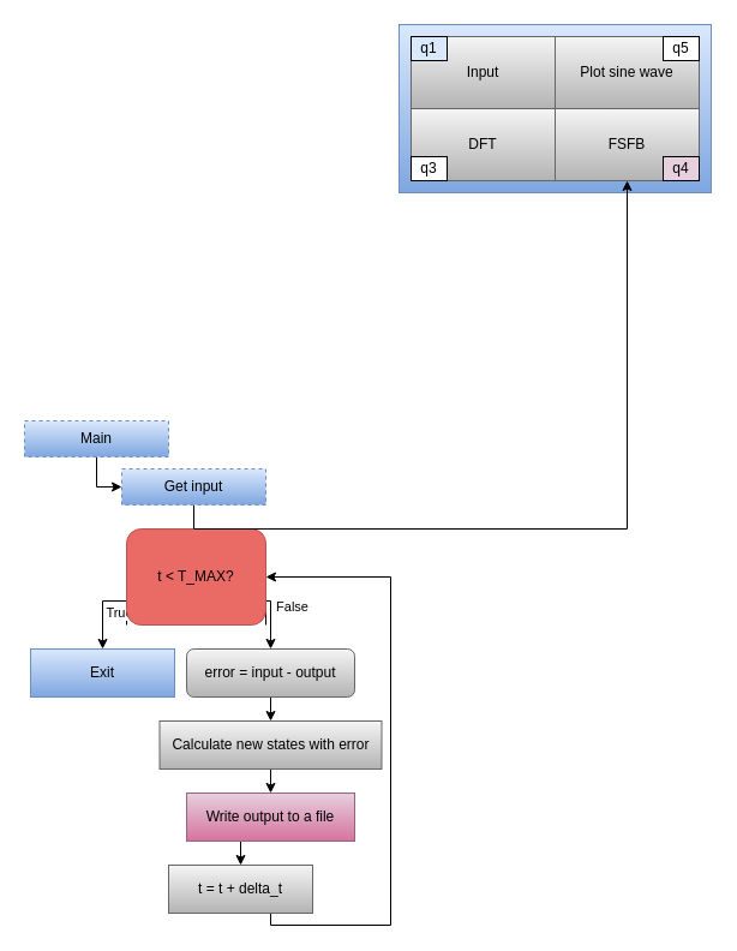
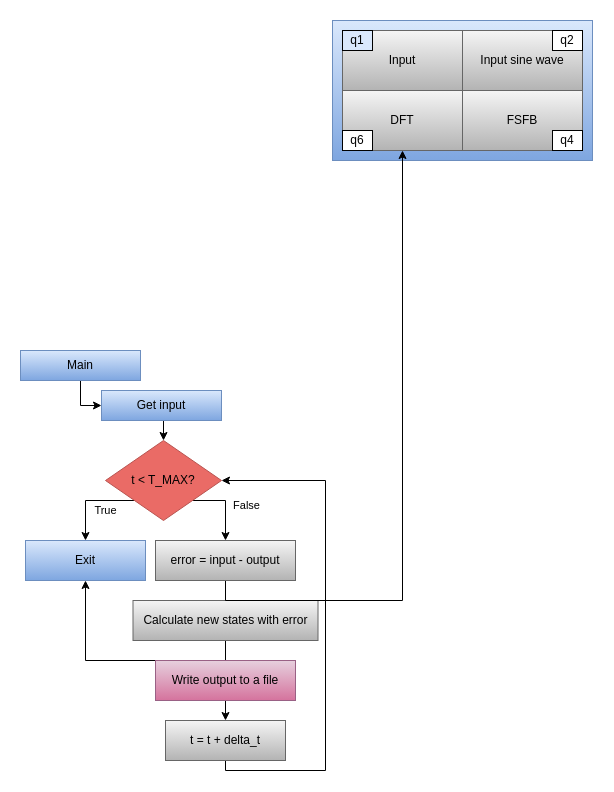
  <mxCell id="0" />
  <mxCell id="1" parent="0" />
  <mxCell id="2" value="" style="rounded=0;whiteSpace=wrap;html=1;fillColor=#dae8fc;gradientColor=#7ea6e0;strokeColor=#6c8ebf;" vertex="1" parent="1"><mxGeometry x="332" y="20" width="260" height="140" as="geometry" /></mxCell>
  <mxCell id="3" style="edgeStyle=orthogonalEdgeStyle;rounded=0;orthogonalLoop=1;jettySize=auto;html=1;exitX=0.5;exitY=1;exitDx=0;exitDy=0;entryX=0;entryY=0.5;entryDx=0;entryDy=0;" edge="1" parent="1" source="4" target="19"><mxGeometry relative="1" as="geometry"><Array as="points"><mxPoint x="80" y="405" /></Array></mxGeometry></mxCell>
- <mxCell id="4" value="Main" style="rounded=0;whiteSpace=wrap;html=1;gradientColor=#7ea6e0;fillColor=#dae8fc;strokeColor=#6c8ebf;dashed=1;" vertex="1" parent="1"><mxGeometry x="20" y="350" width="120" height="30" as="geometry" /></mxCell>
+ <mxCell id="4" value="Main" style="rounded=0;whiteSpace=wrap;html=1;gradientColor=#7ea6e0;fillColor=#dae8fc;strokeColor=#6c8ebf;" vertex="1" parent="1"><mxGeometry x="20" y="350" width="120" height="30" as="geometry" /></mxCell>
  <mxCell id="5" style="edgeStyle=orthogonalEdgeStyle;rounded=0;orthogonalLoop=1;jettySize=auto;html=1;exitX=1;exitY=1;exitDx=0;exitDy=0;entryX=0.5;entryY=0;entryDx=0;entryDy=0;" edge="1" parent="1" source="8" target="16"><mxGeometry relative="1" as="geometry"><Array as="points"><mxPoint x="225" y="500" /></Array></mxGeometry></mxCell>
  <mxCell id="6" value="False" style="edgeLabel;html=1;align=center;verticalAlign=middle;resizable=0;points=[];" vertex="1" connectable="0" parent="5"><mxGeometry x="-0.123" y="-4" relative="1" as="geometry"><mxPoint x="21.33" as="offset" /></mxGeometry></mxCell>
  <mxCell id="7" value="True" style="edgeStyle=orthogonalEdgeStyle;rounded=0;orthogonalLoop=1;jettySize=auto;html=1;exitX=0;exitY=1;exitDx=0;exitDy=0;entryX=0.5;entryY=0;entryDx=0;entryDy=0;" edge="1" parent="1" source="8" target="17"><mxGeometry x="-0.348" y="10" relative="1" as="geometry"><Array as="points"><mxPoint x="85" y="500" /></Array><mxPoint as="offset" /></mxGeometry></mxCell>
- <mxCell id="8" value="&lt;span style=&quot;font-family: &amp;#34;helvetica&amp;#34; ; font-size: 12px ; font-style: normal ; font-weight: 400 ; letter-spacing: normal ; text-align: center ; text-indent: 0px ; text-transform: none ; word-spacing: 0px ; float: none ; display: inline ; background-color: rgb(234 , 107 , 102)&quot;&gt;t &amp;lt; T_MAX?&lt;/span&gt;" style="whiteSpace=wrap;html=1;gradientColor=none;fillColor=#EA6B66;strokeColor=#b85450;rounded=1;" vertex="1" parent="1"><mxGeometry x="105" y="440" width="116" height="80" as="geometry" /></mxCell>
+ <mxCell id="8" value="&lt;span style=&quot;font-family: &amp;#34;helvetica&amp;#34; ; font-size: 12px ; font-style: normal ; font-weight: 400 ; letter-spacing: normal ; text-align: center ; text-indent: 0px ; text-transform: none ; word-spacing: 0px ; float: none ; display: inline ; background-color: rgb(234 , 107 , 102)&quot;&gt;t &amp;lt; T_MAX?&lt;/span&gt;" style="rhombus;whiteSpace=wrap;html=1;gradientColor=none;fillColor=#EA6B66;strokeColor=#b85450;" vertex="1" parent="1"><mxGeometry x="105" y="440" width="116" height="80" as="geometry" /></mxCell>
  <mxCell id="9" style="edgeStyle=orthogonalEdgeStyle;rounded=0;orthogonalLoop=1;jettySize=auto;html=1;exitX=0.5;exitY=1;exitDx=0;exitDy=0;entryX=1;entryY=0.5;entryDx=0;entryDy=0;" edge="1" parent="1" source="10" target="8"><mxGeometry relative="1" as="geometry"><Array as="points"><mxPoint x="225" y="770" /><mxPoint x="325" y="770" /><mxPoint x="325" y="480" /></Array></mxGeometry></mxCell>
- <mxCell id="10" value="t = t + delta_t" style="rounded=0;whiteSpace=wrap;html=1;gradientColor=#b3b3b3;fillColor=#f5f5f5;strokeColor=#666666;" vertex="1" parent="1"><mxGeometry x="140" y="720" width="120" height="40" as="geometry" /></mxCell>
- <mxCell id="11" style="edgeStyle=orthogonalEdgeStyle;rounded=0;orthogonalLoop=1;jettySize=auto;html=1;exitX=0.5;exitY=1;exitDx=0;exitDy=0;entryX=0.5;entryY=0;entryDx=0;entryDy=0;" edge="1" parent="1" source="12" target="14"><mxGeometry relative="1" as="geometry" /></mxCell>
+ <mxCell id="10" value="t = t + delta_t" style="rounded=0;whiteSpace=wrap;html=1;gradientColor=#b3b3b3;fillColor=#f5f5f5;strokeColor=#666666;" vertex="1" parent="1"><mxGeometry x="165" y="720" width="120" height="40" as="geometry" /></mxCell>
+ <mxCell id="11" style="edgeStyle=orthogonalEdgeStyle;rounded=0;orthogonalLoop=1;jettySize=auto;html=1;exitX=0.5;exitY=1;exitDx=0;exitDy=0;" edge="1" parent="1" source="12" target="17"><mxGeometry relative="1" as="geometry" /></mxCell>
  <mxCell id="12" value="Calculate new states with error" style="rounded=0;whiteSpace=wrap;html=1;gradientColor=#b3b3b3;fillColor=#f5f5f5;strokeColor=#666666;" vertex="1" parent="1"><mxGeometry x="132.5" y="600" width="185" height="40" as="geometry" /></mxCell>
  <mxCell id="13" style="edgeStyle=orthogonalEdgeStyle;rounded=0;orthogonalLoop=1;jettySize=auto;html=1;exitX=0.5;exitY=1;exitDx=0;exitDy=0;entryX=0.5;entryY=0;entryDx=0;entryDy=0;" edge="1" parent="1" source="14" target="10"><mxGeometry relative="1" as="geometry" /></mxCell>
  <mxCell id="14" value="Write output to a file" style="rounded=0;whiteSpace=wrap;html=1;gradientColor=#d5739d;fillColor=#e6d0de;strokeColor=#996185;" vertex="1" parent="1"><mxGeometry x="155" y="660" width="140" height="40" as="geometry" /></mxCell>
- <mxCell id="15" style="edgeStyle=orthogonalEdgeStyle;rounded=0;orthogonalLoop=1;jettySize=auto;html=1;exitX=0.5;exitY=1;exitDx=0;exitDy=0;entryX=0.5;entryY=0;entryDx=0;entryDy=0;" edge="1" parent="1" source="16" target="12"><mxGeometry relative="1" as="geometry" /></mxCell>
- <mxCell id="16" value="error = input - output" style="whiteSpace=wrap;html=1;gradientColor=#b3b3b3;fillColor=#f5f5f5;strokeColor=#666666;rounded=1;" vertex="1" parent="1"><mxGeometry x="155" y="540" width="140" height="40" as="geometry" /></mxCell>
+ <mxCell id="15" style="edgeStyle=orthogonalEdgeStyle;rounded=0;orthogonalLoop=1;jettySize=auto;html=1;exitX=0.5;exitY=1;exitDx=0;exitDy=0;" edge="1" parent="1" source="16" target="22"><mxGeometry relative="1" as="geometry" /></mxCell>
+ <mxCell id="16" value="error = input - output" style="rounded=0;whiteSpace=wrap;html=1;gradientColor=#b3b3b3;fillColor=#f5f5f5;strokeColor=#666666;" vertex="1" parent="1"><mxGeometry x="155" y="540" width="140" height="40" as="geometry" /></mxCell>
  <mxCell id="17" value="Exit" style="rounded=0;whiteSpace=wrap;html=1;gradientColor=#7ea6e0;fillColor=#dae8fc;strokeColor=#6c8ebf;" vertex="1" parent="1"><mxGeometry x="25" y="540" width="120" height="40" as="geometry" /></mxCell>
- <mxCell id="18" style="edgeStyle=orthogonalEdgeStyle;rounded=0;orthogonalLoop=1;jettySize=auto;html=1;exitX=0.5;exitY=1;exitDx=0;exitDy=0;" edge="1" parent="1" source="19" target="23"><mxGeometry relative="1" as="geometry" /></mxCell>
- <mxCell id="19" value="Get input" style="rounded=0;whiteSpace=wrap;html=1;gradientColor=#7ea6e0;fillColor=#dae8fc;strokeColor=#6c8ebf;dashed=1;" vertex="1" parent="1"><mxGeometry x="101" y="390" width="120" height="30" as="geometry" /></mxCell>
+ <mxCell id="18" style="edgeStyle=orthogonalEdgeStyle;rounded=0;orthogonalLoop=1;jettySize=auto;html=1;exitX=0.5;exitY=1;exitDx=0;exitDy=0;entryX=0.5;entryY=0;entryDx=0;entryDy=0;" edge="1" parent="1" source="19" target="8"><mxGeometry relative="1" as="geometry" /></mxCell>
+ <mxCell id="19" value="Get input" style="rounded=0;whiteSpace=wrap;html=1;gradientColor=#7ea6e0;fillColor=#dae8fc;strokeColor=#6c8ebf;" vertex="1" parent="1"><mxGeometry x="101" y="390" width="120" height="30" as="geometry" /></mxCell>
  <mxCell id="20" value="Input" style="rounded=0;whiteSpace=wrap;html=1;gradientColor=#b3b3b3;fillColor=#f5f5f5;strokeColor=#666666;" vertex="1" parent="1"><mxGeometry x="342" width="120" height="60" as="geometry" y="30" /></mxCell>
- <mxCell id="21" value="Plot sine wave" style="rounded=0;whiteSpace=wrap;html=1;gradientColor=#b3b3b3;fillColor=#f5f5f5;strokeColor=#666666;" vertex="1" parent="1"><mxGeometry x="462" width="120" height="60" as="geometry" y="30" /></mxCell>
+ <mxCell id="21" value="Input sine wave" style="rounded=0;whiteSpace=wrap;html=1;gradientColor=#b3b3b3;fillColor=#f5f5f5;strokeColor=#666666;" vertex="1" parent="1"><mxGeometry x="462" width="120" height="60" as="geometry" y="30" /></mxCell>
  <mxCell id="22" value="DFT" style="rounded=0;whiteSpace=wrap;html=1;gradientColor=#b3b3b3;fillColor=#f5f5f5;strokeColor=#666666;" vertex="1" parent="1"><mxGeometry x="342" y="90" width="120" height="60" as="geometry" /></mxCell>
  <mxCell id="23" value="FSFB" style="rounded=0;whiteSpace=wrap;html=1;gradientColor=#b3b3b3;fillColor=#f5f5f5;strokeColor=#666666;" vertex="1" parent="1"><mxGeometry x="462" y="90" width="120" height="60" as="geometry" /></mxCell>
  <mxCell id="24" value="q1" style="rounded=0;whiteSpace=wrap;html=1;fillColor=#dae8fc;" vertex="1" parent="1"><mxGeometry x="342" width="30" height="20" as="geometry" y="30" /></mxCell>
- <mxCell id="25" value="q5" style="rounded=0;whiteSpace=wrap;html=1;" vertex="1" parent="1"><mxGeometry x="552" width="30" height="20" as="geometry" y="30" /></mxCell>
- <mxCell id="26" value="q3" style="rounded=0;whiteSpace=wrap;html=1;" vertex="1" parent="1"><mxGeometry x="342" y="130" width="30" height="20" as="geometry" /></mxCell>
- <mxCell id="27" value="q4" style="rounded=0;whiteSpace=wrap;html=1;fillColor=#e6d0de;" vertex="1" parent="1"><mxGeometry x="552" y="130" width="30" height="20" as="geometry" /></mxCell>
+ <mxCell id="25" value="q2" style="rounded=0;whiteSpace=wrap;html=1;" vertex="1" parent="1"><mxGeometry x="552" width="30" height="20" as="geometry" y="30" /></mxCell>
+ <mxCell id="26" value="q6" style="rounded=0;whiteSpace=wrap;html=1;" vertex="1" parent="1"><mxGeometry x="342" y="130" width="30" height="20" as="geometry" /></mxCell>
+ <mxCell id="27" value="q4" style="rounded=0;whiteSpace=wrap;html=1;" vertex="1" parent="1"><mxGeometry x="552" y="130" width="30" height="20" as="geometry" /></mxCell>
